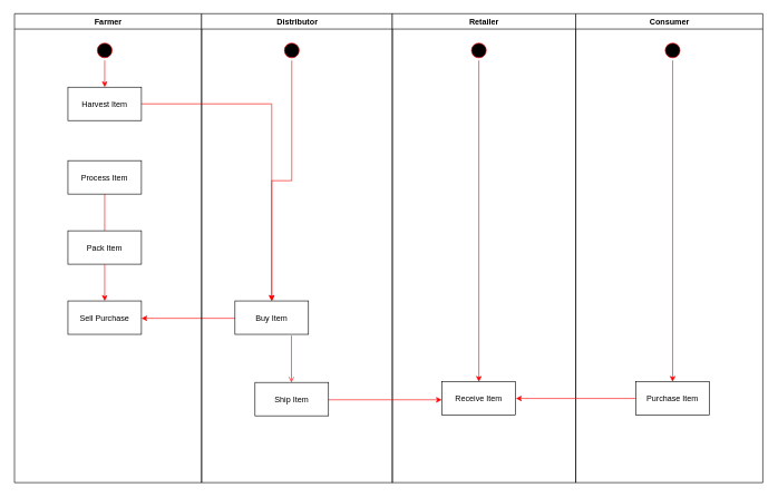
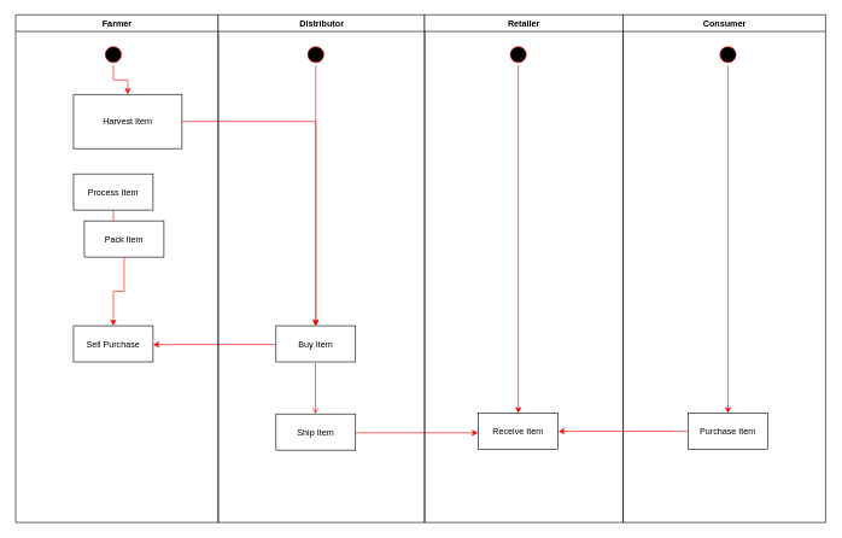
  <mxCell id="0" />
  <mxCell id="1" parent="0" />
  <mxCell id="2" style="edgeStyle=orthogonalEdgeStyle;rounded=0;orthogonalLoop=1;jettySize=auto;html=1;entryX=1;entryY=0.5;entryDx=0;entryDy=0;strokeColor=#FF0000;fontSize=11;" edge="1" parent="1" source="14"><mxGeometry relative="1" as="geometry"><mxPoint x="210.5" y="476" as="targetPoint" /><Array as="points"><mxPoint x="336" y="476" /><mxPoint x="336" y="476" /></Array></mxGeometry></mxCell>
  <mxCell id="3" value="Farmer" style="swimlane;whiteSpace=wrap" parent="1" vertex="1"><mxGeometry x="20.5" y="20" width="280" height="702" as="geometry" /></mxCell>
  <mxCell id="4" value="" style="edgeStyle=orthogonalEdgeStyle;rounded=0;orthogonalLoop=1;jettySize=auto;html=1;strokeColor=#FF0000;fontSize=9;" edge="1" parent="3" source="5" target="7"><mxGeometry relative="1" as="geometry" /></mxCell>
  <mxCell id="5" value="" style="ellipse;shape=startState;fillColor=#000000;strokeColor=#ff0000;" parent="3" vertex="1"><mxGeometry x="120" y="40" width="30" height="30" as="geometry" /></mxCell>
  <mxCell id="6" value="" style="edgeStyle=orthogonalEdgeStyle;rounded=0;orthogonalLoop=1;jettySize=auto;html=1;strokeColor=#FF0000;fontSize=9;" edge="1" parent="3" source="7" target="14"><mxGeometry relative="1" as="geometry" /></mxCell>
- <mxCell id="7" value="Harvest Item" style="" parent="3" vertex="1"><mxGeometry x="80" y="110" width="110" height="50" as="geometry" /></mxCell>
+ <mxCell id="7" value="Harvest Item" style="" parent="3" vertex="1"><mxGeometry x="80" y="110" width="150" height="75" as="geometry" /></mxCell>
  <mxCell id="8" value="" style="edgeStyle=orthogonalEdgeStyle;rounded=0;orthogonalLoop=1;jettySize=auto;html=1;strokeColor=#FF0000;fontSize=9;endArrow=none;" edge="1" parent="3" source="9" target="10"><mxGeometry relative="1" as="geometry" /></mxCell>
  <mxCell id="9" value="Process Item" style="" parent="3" vertex="1"><mxGeometry x="80" y="220" width="110" height="50" as="geometry" /></mxCell>
- <mxCell id="10" value="Pack Item" style="" parent="3" vertex="1"><mxGeometry x="80" y="325" width="110" height="50" as="geometry" /></mxCell>
+ <mxCell id="10" value="Pack Item" style="" parent="3" vertex="1"><mxGeometry x="95" y="285" width="110" height="50" as="geometry" /></mxCell>
  <mxCell id="11" value="Distributor" style="swimlane;whiteSpace=wrap" parent="1" vertex="1"><mxGeometry x="300.5" y="20" width="285.5" height="702" as="geometry" /></mxCell>
  <mxCell id="12" style="edgeStyle=orthogonalEdgeStyle;rounded=0;orthogonalLoop=1;jettySize=auto;html=1;strokeColor=#FF0000;fontSize=9;" edge="1" parent="11" source="13" target="14"><mxGeometry relative="1" as="geometry" /></mxCell>
  <mxCell id="13" value="" style="ellipse;shape=startState;fillColor=#000000;strokeColor=#ff0000;" parent="11" vertex="1"><mxGeometry x="120" y="40" width="30" height="30" as="geometry" /></mxCell>
- <mxCell id="14" value="Buy Item" style="" parent="11" vertex="1"><mxGeometry x="50" y="430" width="110" height="50" as="geometry" /></mxCell>
+ <mxCell id="14" value="Buy Item" style="" parent="11" vertex="1"><mxGeometry x="80" y="430" width="110" height="50" as="geometry" /></mxCell>
  <mxCell id="15" value="" style="endArrow=open;strokeColor=#FF0000;endFill=1;rounded=0" edge="1" parent="11"><mxGeometry relative="1" as="geometry"><mxPoint x="134.5" y="482" as="sourcePoint" /><mxPoint x="134.5" y="552" as="targetPoint" /></mxGeometry></mxCell>
  <mxCell id="16" value="Retailer" style="swimlane;whiteSpace=wrap" parent="1" vertex="1"><mxGeometry x="586" y="20" width="274.5" height="702" as="geometry" /></mxCell>
  <mxCell id="17" value="Sell Purchase" style="" vertex="1" parent="1"><mxGeometry x="100.5" y="450" width="110" height="50" as="geometry" /></mxCell>
  <mxCell id="18" style="edgeStyle=orthogonalEdgeStyle;rounded=0;orthogonalLoop=1;jettySize=auto;html=1;entryX=0.5;entryY=0;entryDx=0;entryDy=0;strokeColor=#FF0000;fontSize=9;" edge="1" parent="1" source="19" target="26"><mxGeometry relative="1" as="geometry" /></mxCell>
  <mxCell id="19" value="" style="ellipse;shape=startState;fillColor=#000000;strokeColor=#ff0000;" vertex="1" parent="1"><mxGeometry x="700.5" y="60" width="30" height="30" as="geometry" /></mxCell>
  <mxCell id="20" value="Consumer" style="swimlane;whiteSpace=wrap" vertex="1" parent="1"><mxGeometry x="860.5" y="20" width="280" height="702" as="geometry" /></mxCell>
  <mxCell id="21" value="Purchase Item" style="" vertex="1" parent="20"><mxGeometry x="90" y="551" width="110" height="50" as="geometry" /></mxCell>
  <mxCell id="22" style="edgeStyle=orthogonalEdgeStyle;rounded=0;orthogonalLoop=1;jettySize=auto;html=1;strokeColor=#FF0000;fontSize=9;" edge="1" parent="1" source="23" target="21"><mxGeometry relative="1" as="geometry" /></mxCell>
  <mxCell id="23" value="" style="ellipse;shape=startState;fillColor=#000000;strokeColor=#ff0000;" vertex="1" parent="1"><mxGeometry x="990.5" y="60" width="30" height="30" as="geometry" /></mxCell>
  <mxCell id="24" style="edgeStyle=orthogonalEdgeStyle;rounded=0;orthogonalLoop=1;jettySize=auto;html=1;strokeColor=#FF0000;" edge="1" parent="1"><mxGeometry relative="1" as="geometry"><mxPoint x="950.5" y="596" as="sourcePoint" /><mxPoint x="771" y="596" as="targetPoint" /></mxGeometry></mxCell>
  <mxCell id="25" style="edgeStyle=orthogonalEdgeStyle;rounded=0;orthogonalLoop=1;jettySize=auto;html=1;strokeColor=#FF0000;" edge="1" parent="1"><mxGeometry relative="1" as="geometry"><mxPoint x="660" y="598" as="targetPoint" /><mxPoint x="396" y="598" as="sourcePoint" /><Array as="points"><mxPoint x="406" y="598" /><mxPoint x="406" y="598" /></Array></mxGeometry></mxCell>
  <mxCell id="26" value="Receive Item" style="" vertex="1" parent="1"><mxGeometry x="660.5" y="571" width="110" height="50" as="geometry" /></mxCell>
  <mxCell id="27" value="Ship Item" style="" vertex="1" parent="1"><mxGeometry x="380.5" y="572" width="110" height="50" as="geometry" /></mxCell>
  <mxCell id="28" value="" style="edgeStyle=orthogonalEdgeStyle;rounded=0;orthogonalLoop=1;jettySize=auto;html=1;strokeColor=#FF0000;fontSize=9;" edge="1" parent="1" source="10" target="17"><mxGeometry relative="1" as="geometry" /></mxCell>
